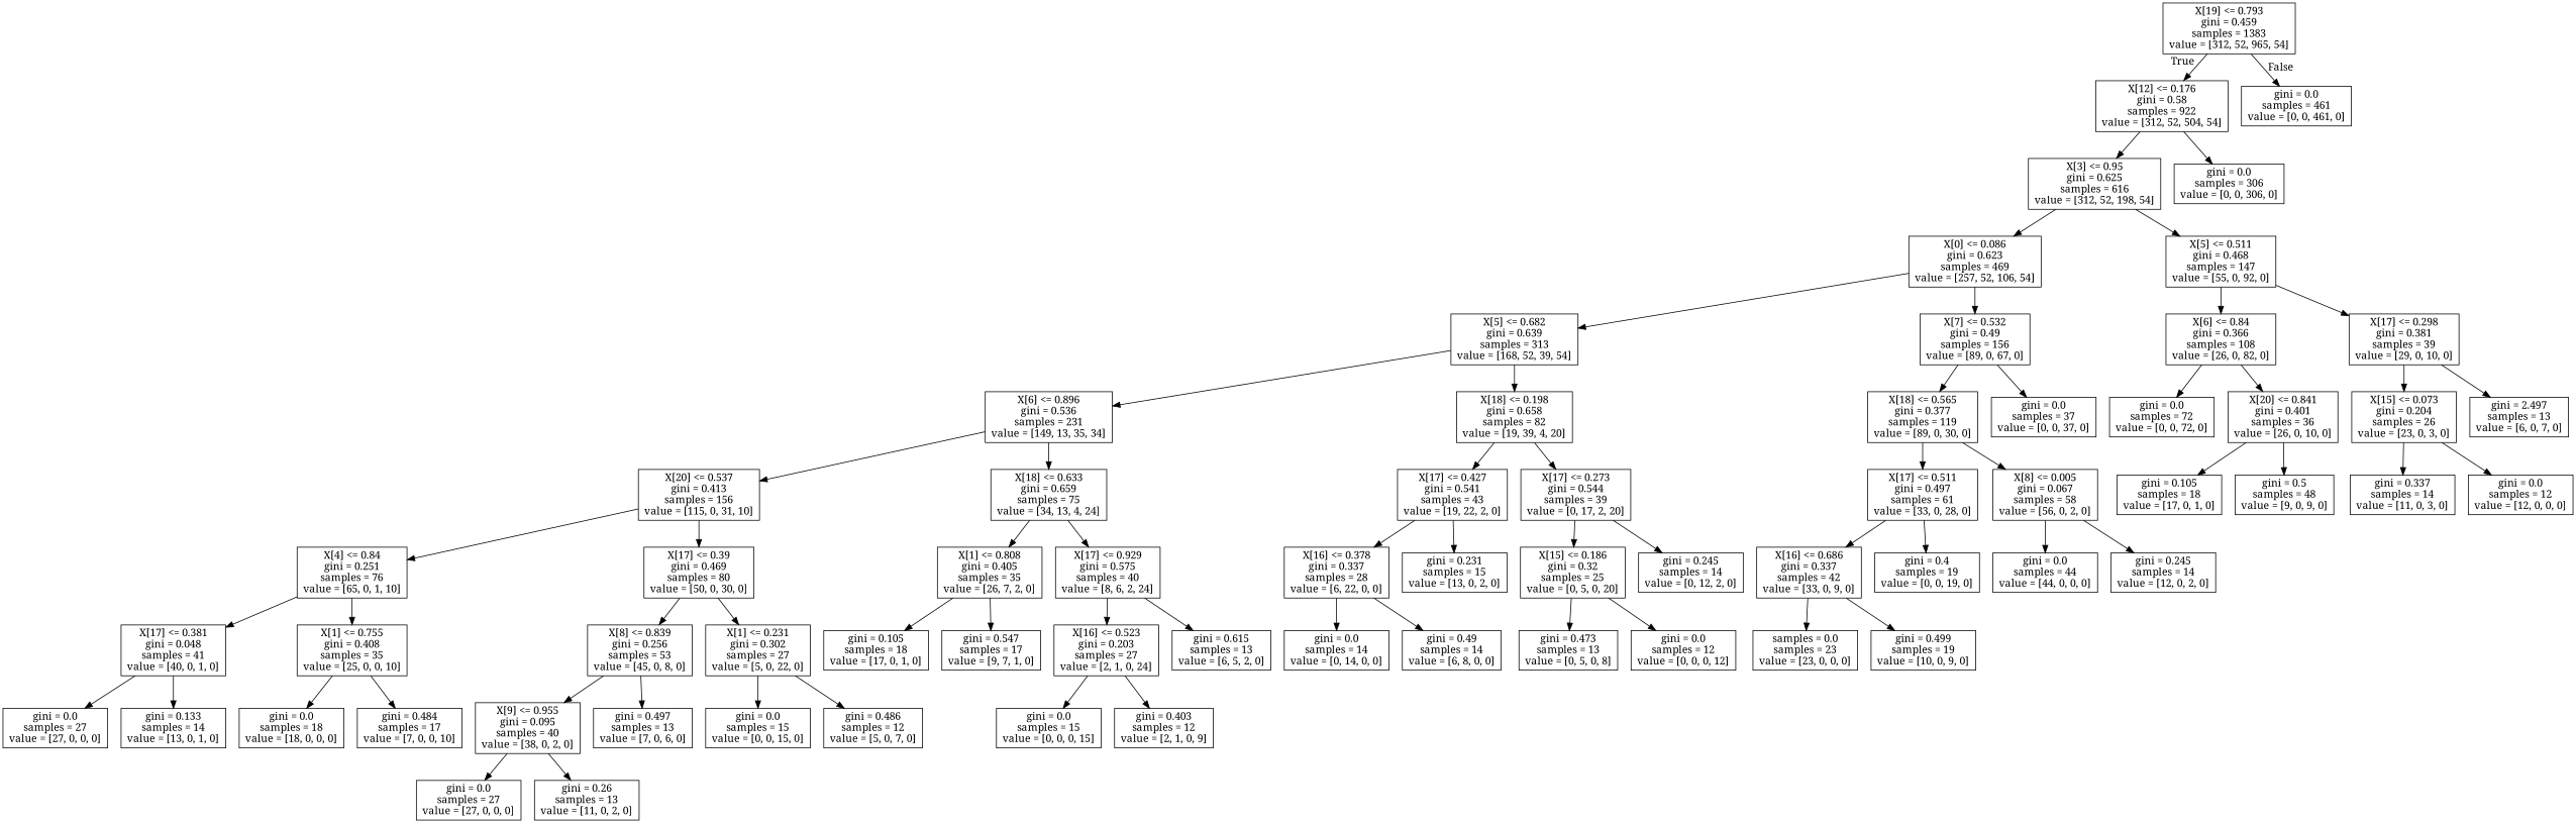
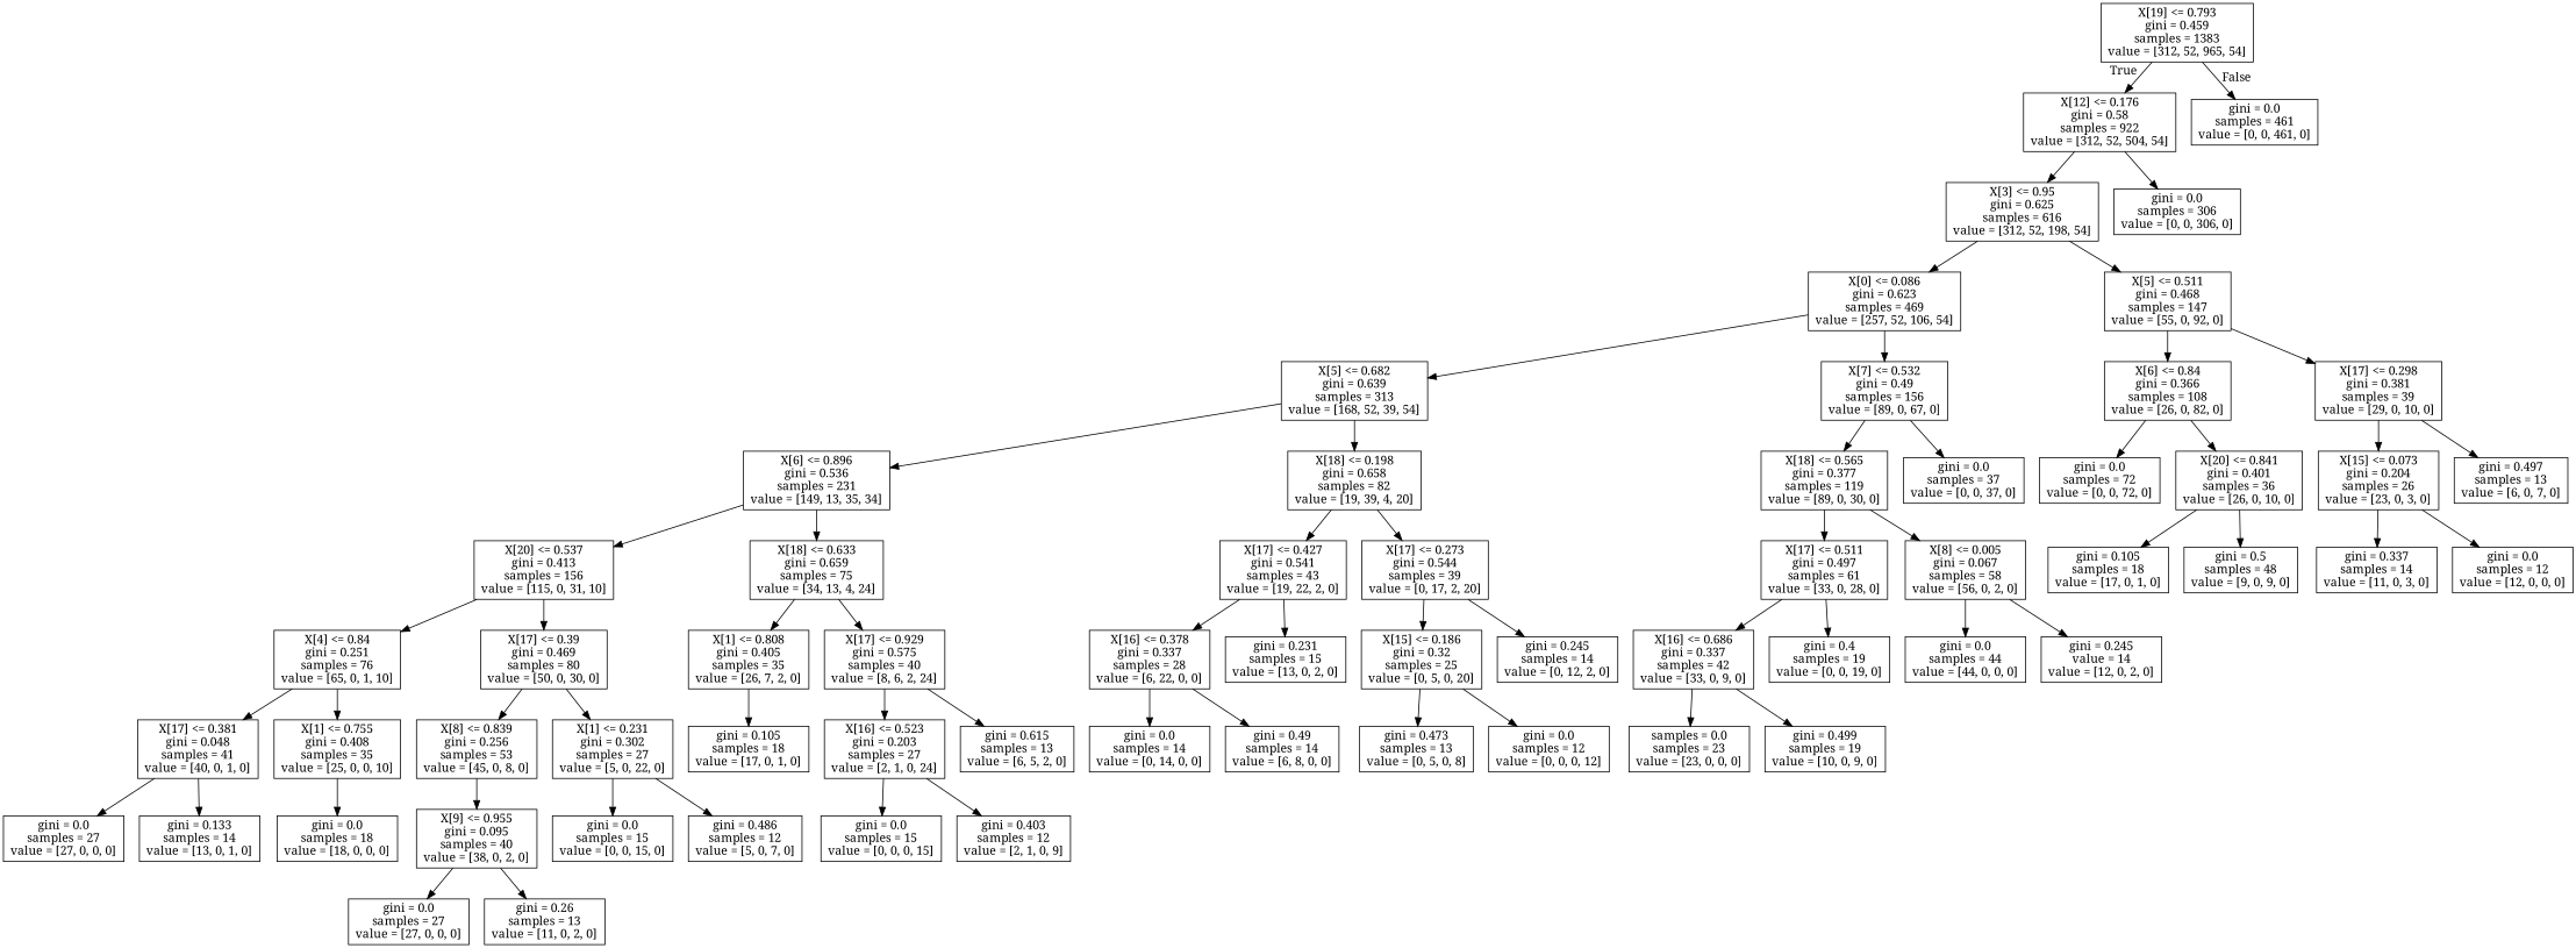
  digraph {
    fontname="Noto Serif"
    node [fontname="Noto Serif" shape=box]
    edge [fontname="Noto Serif"]
    n1 [label="X[19] <= 0.793\ngini = 0.459\nsamples = 1383\nvalue = [312, 52, 965, 54]"]
    n2 [label="X[12] <= 0.176\ngini = 0.58\nsamples = 922\nvalue = [312, 52, 504, 54]"]
    n3 [label="gini = 0.0\nsamples = 461\nvalue = [0, 0, 461, 0]"]
    n4 [label="X[3] <= 0.95\ngini = 0.625\nsamples = 616\nvalue = [312, 52, 198, 54]"]
    n5 [label="gini = 0.0\nsamples = 306\nvalue = [0, 0, 306, 0]"]
    n6 [label="X[0] <= 0.086\ngini = 0.623\nsamples = 469\nvalue = [257, 52, 106, 54]"]
    n7 [label="X[5] <= 0.511\ngini = 0.468\nsamples = 147\nvalue = [55, 0, 92, 0]"]
    n8 [label="X[5] <= 0.682\ngini = 0.639\nsamples = 313\nvalue = [168, 52, 39, 54]"]
    n9 [label="X[7] <= 0.532\ngini = 0.49\nsamples = 156\nvalue = [89, 0, 67, 0]"]
    n10 [label="X[6] <= 0.84\ngini = 0.366\nsamples = 108\nvalue = [26, 0, 82, 0]"]
    n11 [label="X[17] <= 0.298\ngini = 0.381\nsamples = 39\nvalue = [29, 0, 10, 0]"]
    n12 [label="X[6] <= 0.896\ngini = 0.536\nsamples = 231\nvalue = [149, 13, 35, 34]"]
    n13 [label="X[18] <= 0.198\ngini = 0.658\nsamples = 82\nvalue = [19, 39, 4, 20]"]
    n14 [label="X[18] <= 0.565\ngini = 0.377\nsamples = 119\nvalue = [89, 0, 30, 0]"]
    n15 [label="gini = 0.0\nsamples = 37\nvalue = [0, 0, 37, 0]"]
    n16 [label="X[20] <= 0.537\ngini = 0.413\nsamples = 156\nvalue = [115, 0, 31, 10]"]
    n17 [label="X[18] <= 0.633\ngini = 0.659\nsamples = 75\nvalue = [34, 13, 4, 24]"]
    n18 [label="X[17] <= 0.427\ngini = 0.541\nsamples = 43\nvalue = [19, 22, 2, 0]"]
    n19 [label="X[17] <= 0.273\ngini = 0.544\nsamples = 39\nvalue = [0, 17, 2, 20]"]
    n20 [label="X[4] <= 0.84\ngini = 0.251\nsamples = 76\nvalue = [65, 0, 1, 10]"]
    n21 [label="X[17] <= 0.39\ngini = 0.469\nsamples = 80\nvalue = [50, 0, 30, 0]"]
    n22 [label="X[1] <= 0.808\ngini = 0.405\nsamples = 35\nvalue = [26, 7, 2, 0]"]
    n23 [label="X[17] <= 0.929\ngini = 0.575\nsamples = 40\nvalue = [8, 6, 2, 24]"]
    n24 [label="X[17] <= 0.381\ngini = 0.048\nsamples = 41\nvalue = [40, 0, 1, 0]"]
    n25 [label="X[1] <= 0.755\ngini = 0.408\nsamples = 35\nvalue = [25, 0, 0, 10]"]
    n26 [label="X[8] <= 0.839\ngini = 0.256\nsamples = 53\nvalue = [45, 0, 8, 0]"]
    n27 [label="X[1] <= 0.231\ngini = 0.302\nsamples = 27\nvalue = [5, 0, 22, 0]"]
    n28 [label="gini = 0.0\nsamples = 27\nvalue = [27, 0, 0, 0]"]
    n29 [label="gini = 0.133\nsamples = 14\nvalue = [13, 0, 1, 0]"]
    n30 [label="gini = 0.0\nsamples = 18\nvalue = [18, 0, 0, 0]"]
-   n31 [label="gini = 0.484\nsamples = 17\nvalue = [7, 0, 0, 10]"]
    n32 [label="X[9] <= 0.955\ngini = 0.095\nsamples = 40\nvalue = [38, 0, 2, 0]"]
-   n33 [label="gini = 0.497\nsamples = 13\nvalue = [7, 0, 6, 0]"]
    n34 [label="gini = 0.0\nsamples = 15\nvalue = [0, 0, 15, 0]"]
    n35 [label="gini = 0.486\nsamples = 12\nvalue = [5, 0, 7, 0]"]
    n36 [label="gini = 0.0\nsamples = 27\nvalue = [27, 0, 0, 0]"]
    n37 [label="gini = 0.26\nsamples = 13\nvalue = [11, 0, 2, 0]"]
    n38 [label="gini = 0.105\nsamples = 18\nvalue = [17, 0, 1, 0]"]
-   n39 [label="gini = 0.547\nsamples = 17\nvalue = [9, 7, 1, 0]"]
    n40 [label="X[16] <= 0.523\ngini = 0.203\nsamples = 27\nvalue = [2, 1, 0, 24]"]
    n41 [label="gini = 0.615\nsamples = 13\nvalue = [6, 5, 2, 0]"]
    n42 [label="gini = 0.0\nsamples = 15\nvalue = [0, 0, 0, 15]"]
    n43 [label="gini = 0.403\nsamples = 12\nvalue = [2, 1, 0, 9]"]
    n44 [label="X[16] <= 0.378\ngini = 0.337\nsamples = 28\nvalue = [6, 22, 0, 0]"]
    n45 [label="gini = 0.231\nsamples = 15\nvalue = [13, 0, 2, 0]"]
    n46 [label="X[15] <= 0.186\ngini = 0.32\nsamples = 25\nvalue = [0, 5, 0, 20]"]
    n47 [label="gini = 0.245\nsamples = 14\nvalue = [0, 12, 2, 0]"]
    n48 [label="gini = 0.0\nsamples = 14\nvalue = [0, 14, 0, 0]"]
    n49 [label="gini = 0.49\nsamples = 14\nvalue = [6, 8, 0, 0]"]
    n50 [label="gini = 0.473\nsamples = 13\nvalue = [0, 5, 0, 8]"]
    n51 [label="gini = 0.0\nsamples = 12\nvalue = [0, 0, 0, 12]"]
    n52 [label="X[17] <= 0.511\ngini = 0.497\nsamples = 61\nvalue = [33, 0, 28, 0]"]
    n53 [label="X[8] <= 0.005\ngini = 0.067\nsamples = 58\nvalue = [56, 0, 2, 0]"]
    n54 [label="X[16] <= 0.686\ngini = 0.337\nsamples = 42\nvalue = [33, 0, 9, 0]"]
    n55 [label="gini = 0.4\nsamples = 19\nvalue = [0, 0, 19, 0]"]
    n56 [label="gini = 0.0\nsamples = 44\nvalue = [44, 0, 0, 0]"]
-   n57 [label="gini = 0.245\nsamples = 14\nvalue = [12, 0, 2, 0]"]
+   n57 [label="gini = 0.245\nvalue = 14\nvalue = [12, 0, 2, 0]"]
    n58 [label="samples = 0.0\nsamples = 23\nvalue = [23, 0, 0, 0]"]
    n59 [label="gini = 0.499\nsamples = 19\nvalue = [10, 0, 9, 0]"]
    n60 [label="gini = 0.0\nsamples = 72\nvalue = [0, 0, 72, 0]"]
    n61 [label="X[20] <= 0.841\ngini = 0.401\nsamples = 36\nvalue = [26, 0, 10, 0]"]
    n62 [label="X[15] <= 0.073\ngini = 0.204\nsamples = 26\nvalue = [23, 0, 3, 0]"]
-   n63 [label="gini = 2.497\nsamples = 13\nvalue = [6, 0, 7, 0]"]
+   n63 [label="gini = 0.497\nsamples = 13\nvalue = [6, 0, 7, 0]"]
    n64 [label="gini = 0.105\nsamples = 18\nvalue = [17, 0, 1, 0]"]
    n65 [label="gini = 0.5\nsamples = 48\nvalue = [9, 0, 9, 0]"]
    n66 [label="gini = 0.337\nsamples = 14\nvalue = [11, 0, 3, 0]"]
    n67 [label="gini = 0.0\nsamples = 12\nvalue = [12, 0, 0, 0]"]
    n1 -> n2 [headlabel=True labelangle=45 labeldistance=2.5]
    n1 -> n3 [headlabel=False labelangle=-45 labeldistance=2.5]
    n2 -> n4
    n2 -> n5
    n4 -> n6
    n4 -> n7
    n6 -> n8
    n6 -> n9
    n7 -> n10
    n7 -> n11
    n8 -> n12
    n8 -> n13
    n9 -> n14
    n9 -> n15
    n10 -> n60
    n10 -> n61
    n11 -> n62
    n11 -> n63
    n12 -> n16
    n12 -> n17
    n13 -> n18
    n13 -> n19
    n14 -> n52
    n14 -> n53
    n16 -> n20
    n16 -> n21
    n17 -> n22
    n17 -> n23
    n18 -> n44
    n18 -> n45
    n19 -> n46
    n19 -> n47
    n20 -> n24
    n20 -> n25
    n21 -> n26
    n21 -> n27
    n22 -> n38
-   n22 -> n39
    n23 -> n40
    n23 -> n41
    n24 -> n28
    n24 -> n29
    n25 -> n30
-   n25 -> n31
    n26 -> n32
-   n26 -> n33
    n27 -> n34
    n27 -> n35
    n32 -> n36
    n32 -> n37
    n40 -> n42
    n40 -> n43
    n44 -> n48
    n44 -> n49
    n46 -> n50
    n46 -> n51
    n52 -> n54
    n52 -> n55
    n53 -> n56
    n53 -> n57
    n54 -> n58
    n54 -> n59
    n61 -> n64
    n61 -> n65
    n62 -> n66
    n62 -> n67
  }
